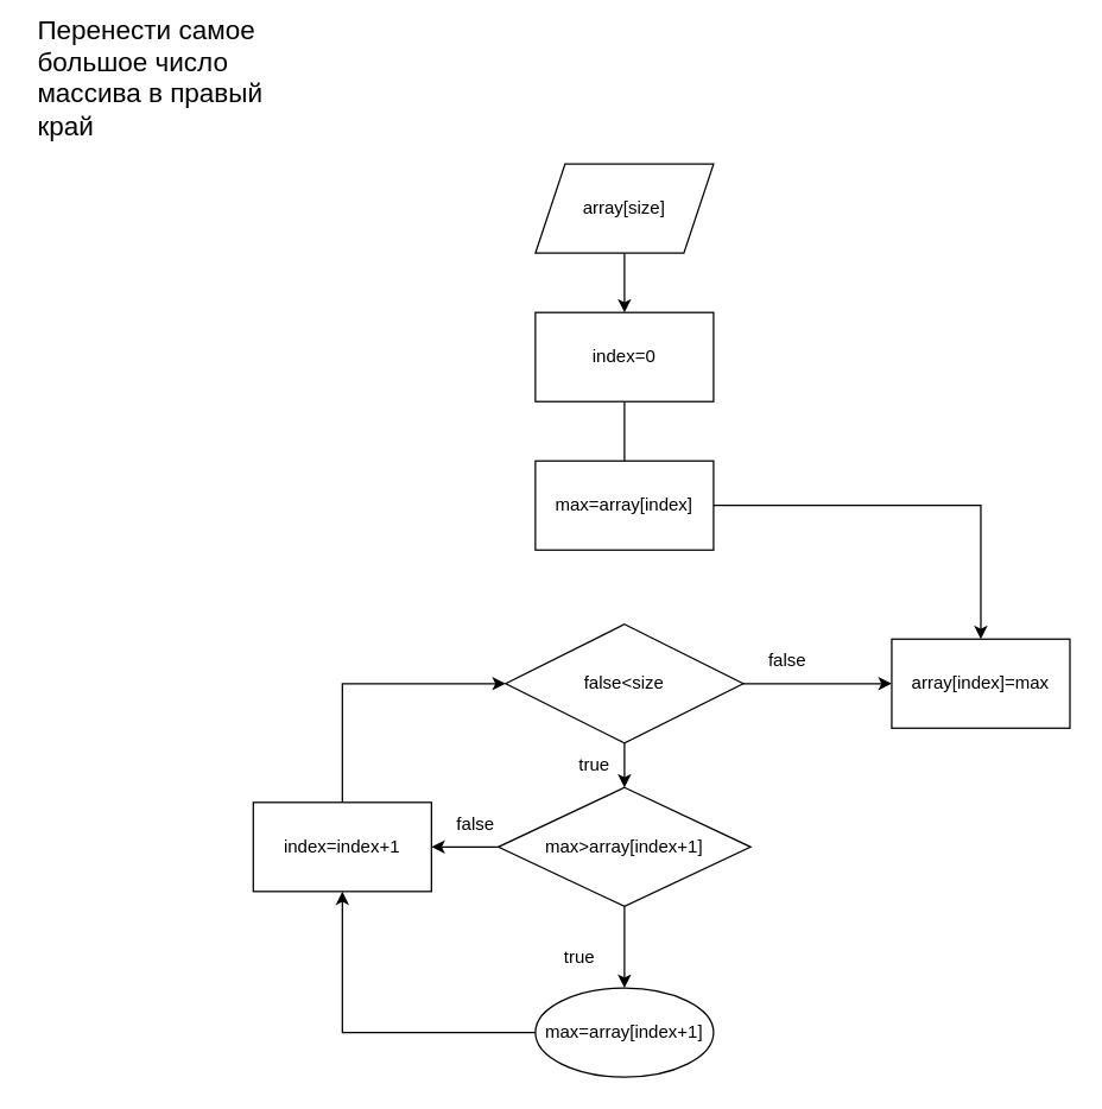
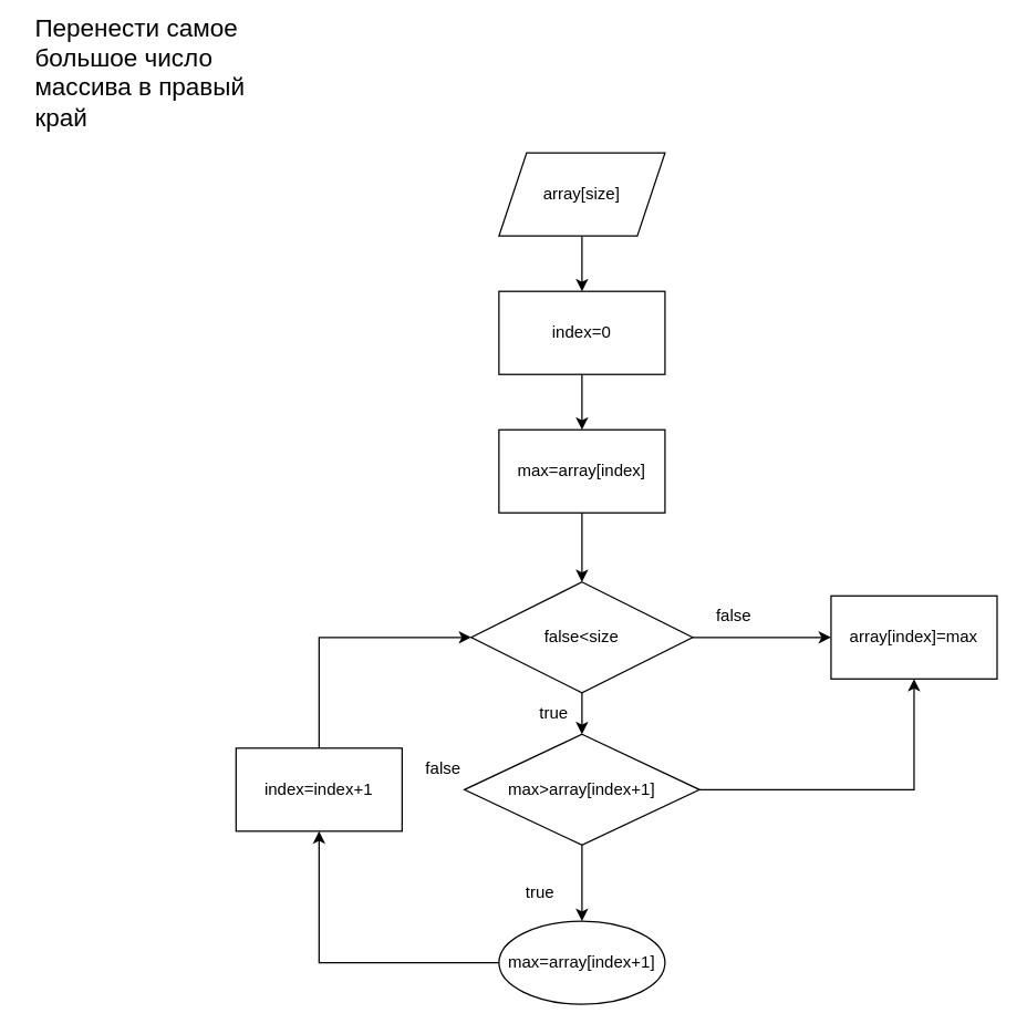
  <mxCell id="0" />
  <mxCell id="1" parent="0" />
  <mxCell id="2" value="" style="edgeStyle=orthogonalEdgeStyle;rounded=0;orthogonalLoop=1;jettySize=auto;html=1;" edge="1" parent="1" source="3" target="5"><mxGeometry relative="1" as="geometry" /></mxCell>
  <mxCell id="3" value="array[size]" style="shape=parallelogram;perimeter=parallelogramPerimeter;whiteSpace=wrap;html=1;fixedSize=1;" vertex="1" parent="1"><mxGeometry x="360" y="110" width="120" height="60" as="geometry" /></mxCell>
- <mxCell id="4" value="" style="edgeStyle=orthogonalEdgeStyle;rounded=0;orthogonalLoop=1;jettySize=auto;html=1;endArrow=none;" edge="1" parent="1" source="5" target="8"><mxGeometry relative="1" as="geometry" /></mxCell>
+ <mxCell id="4" value="" style="edgeStyle=orthogonalEdgeStyle;rounded=0;orthogonalLoop=1;jettySize=auto;html=1;" edge="1" parent="1" source="5" target="8"><mxGeometry relative="1" as="geometry" /></mxCell>
  <mxCell id="5" value="index=0" style="rounded=0;whiteSpace=wrap;html=1;" vertex="1" parent="1"><mxGeometry x="360" y="210" width="120" height="60" as="geometry" /></mxCell>
  <mxCell id="6" value="&lt;font style=&quot;font-size: 18px;&quot;&gt;Перенести самое большое число массива в правый край&lt;/font&gt;" style="text;html=1;strokeColor=none;fillColor=none;spacing=5;spacingTop=-20;whiteSpace=wrap;overflow=hidden;rounded=0;" vertex="1" parent="1"><mxGeometry x="20" y="20" width="190" height="120" as="geometry" /></mxCell>
- <mxCell id="7" value="" style="edgeStyle=orthogonalEdgeStyle;rounded=0;orthogonalLoop=1;jettySize=auto;html=1;" edge="1" parent="1" source="8" target="23"><mxGeometry relative="1" as="geometry" /></mxCell>
+ <mxCell id="7" value="" style="edgeStyle=orthogonalEdgeStyle;rounded=0;orthogonalLoop=1;jettySize=auto;html=1;" edge="1" parent="1" source="8" target="20"><mxGeometry relative="1" as="geometry" /></mxCell>
  <mxCell id="8" value="max=array[index]" style="rounded=0;whiteSpace=wrap;html=1;" vertex="1" parent="1"><mxGeometry x="360" y="310" width="120" height="60" as="geometry" /></mxCell>
  <mxCell id="9" value="" style="edgeStyle=orthogonalEdgeStyle;rounded=0;orthogonalLoop=1;jettySize=auto;html=1;" edge="1" parent="1" source="11" target="13"><mxGeometry relative="1" as="geometry" /></mxCell>
- <mxCell id="10" value="" style="edgeStyle=orthogonalEdgeStyle;rounded=0;orthogonalLoop=1;jettySize=auto;html=1;" edge="1" parent="1" source="11" target="16"><mxGeometry relative="1" as="geometry" /></mxCell>
+ <mxCell id="10" value="" style="edgeStyle=orthogonalEdgeStyle;rounded=0;orthogonalLoop=1;jettySize=auto;html=1;" edge="1" parent="1" source="11" target="23"><mxGeometry relative="1" as="geometry" /></mxCell>
  <mxCell id="11" value="max&amp;gt;array[index+1]" style="rhombus;whiteSpace=wrap;html=1;" vertex="1" parent="1"><mxGeometry x="335" y="530" width="170" height="80" as="geometry" /></mxCell>
  <mxCell id="12" value="" style="edgeStyle=orthogonalEdgeStyle;rounded=0;orthogonalLoop=1;jettySize=auto;html=1;entryX=0.5;entryY=1;entryDx=0;entryDy=0;" edge="1" parent="1" source="13" target="16"><mxGeometry relative="1" as="geometry"><mxPoint x="280" y="695" as="targetPoint" /></mxGeometry></mxCell>
  <mxCell id="13" value="max=array[index+1]" style="ellipse;whiteSpace=wrap;html=1;" vertex="1" parent="1"><mxGeometry x="360" y="665" width="120" height="60" as="geometry" /></mxCell>
  <mxCell id="14" value="true" style="text;html=1;strokeColor=none;fillColor=none;align=center;verticalAlign=middle;whiteSpace=wrap;rounded=0;" vertex="1" parent="1"><mxGeometry x="360" y="630" width="60" height="30" as="geometry" /></mxCell>
  <mxCell id="15" value="" style="edgeStyle=orthogonalEdgeStyle;rounded=0;orthogonalLoop=1;jettySize=auto;html=1;entryX=0;entryY=0.5;entryDx=0;entryDy=0;" edge="1" parent="1" source="16" target="20"><mxGeometry relative="1" as="geometry"><mxPoint x="230" y="460" as="targetPoint" /><Array as="points"><mxPoint x="230" y="460" /></Array></mxGeometry></mxCell>
  <mxCell id="16" value="index=index+1" style="rounded=0;whiteSpace=wrap;html=1;" vertex="1" parent="1"><mxGeometry x="170" y="540" width="120" height="60" as="geometry" /></mxCell>
  <mxCell id="17" value="false" style="text;html=1;strokeColor=none;fillColor=none;align=center;verticalAlign=middle;whiteSpace=wrap;rounded=0;" vertex="1" parent="1"><mxGeometry x="290" y="540" width="60" height="30" as="geometry" /></mxCell>
  <mxCell id="18" value="" style="edgeStyle=orthogonalEdgeStyle;rounded=0;orthogonalLoop=1;jettySize=auto;html=1;" edge="1" parent="1" source="20" target="11"><mxGeometry relative="1" as="geometry" /></mxCell>
  <mxCell id="19" value="" style="edgeStyle=orthogonalEdgeStyle;rounded=0;orthogonalLoop=1;jettySize=auto;html=1;" edge="1" parent="1" source="20" target="23"><mxGeometry relative="1" as="geometry" /></mxCell>
  <mxCell id="20" value="false&amp;lt;size" style="rhombus;whiteSpace=wrap;html=1;" vertex="1" parent="1"><mxGeometry x="340" y="420" width="160" height="80" as="geometry" /></mxCell>
  <mxCell id="21" value="true" style="text;html=1;strokeColor=none;fillColor=none;align=center;verticalAlign=middle;whiteSpace=wrap;rounded=0;" vertex="1" parent="1"><mxGeometry x="370" y="500" width="60" height="30" as="geometry" /></mxCell>
  <mxCell id="22" value="false" style="text;html=1;strokeColor=none;fillColor=none;align=center;verticalAlign=middle;whiteSpace=wrap;rounded=0;" vertex="1" parent="1"><mxGeometry x="500" y="430" width="60" height="30" as="geometry" /></mxCell>
  <mxCell id="23" value="array[index]=max" style="whiteSpace=wrap;html=1;" vertex="1" parent="1"><mxGeometry x="600" y="430" width="120" height="60" as="geometry" /></mxCell>
